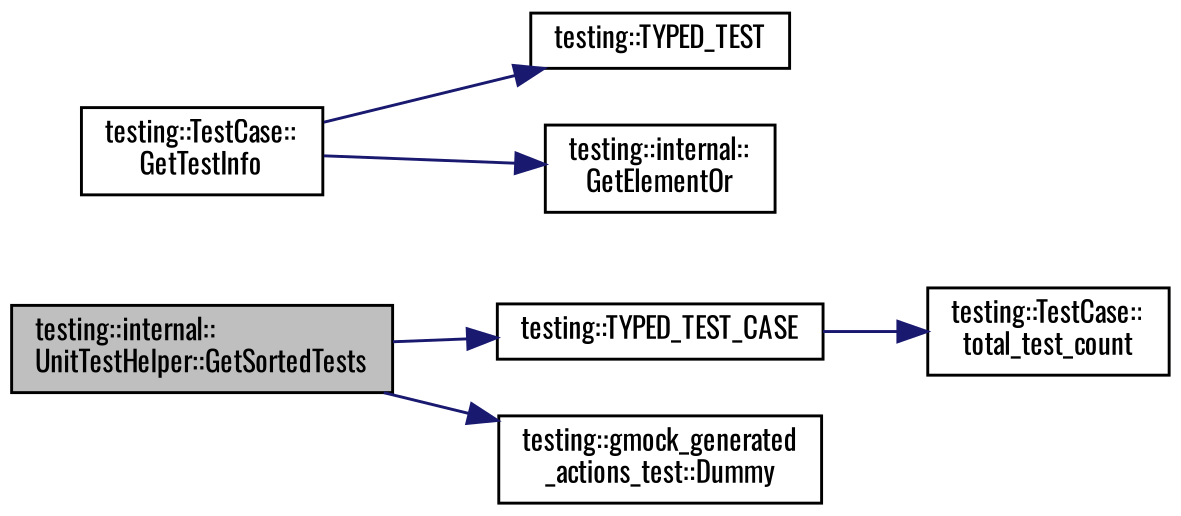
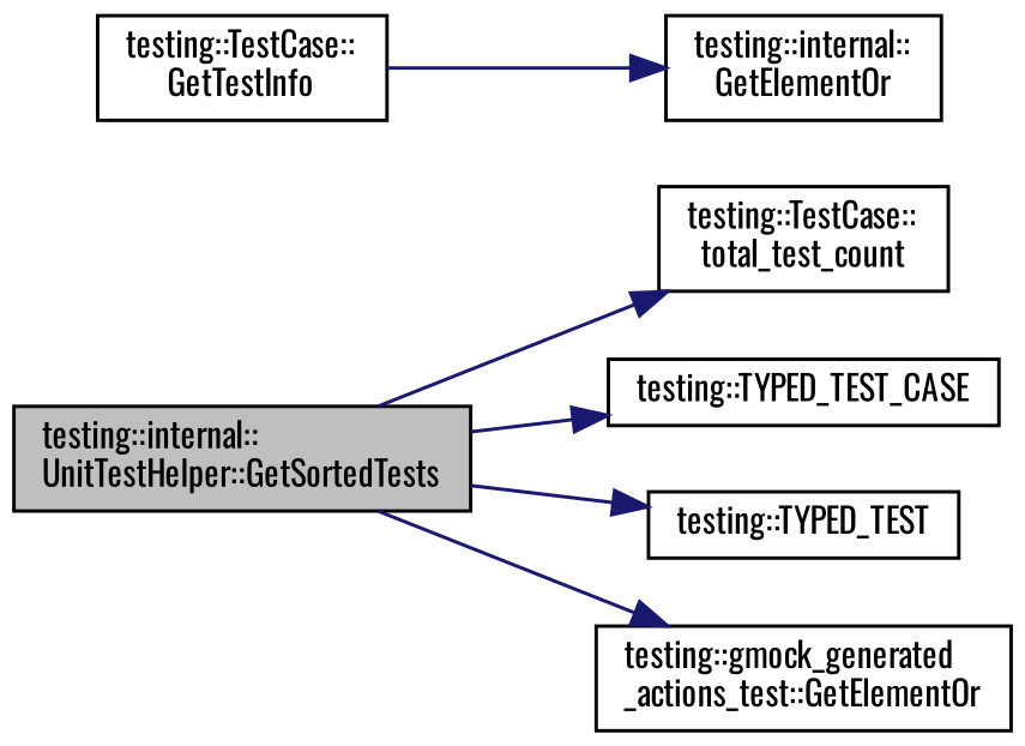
  digraph {
    fontname=Oswald
    rankdir=LR
    node [color=black fillcolor=white fontname=Oswald fontsize=10 shape=record style=filled]
    edge [color=midnightblue fontname=Oswald fontsize=10 labelfontname=Helvetica labelfontsize=10 style=solid]
    n1 [fillcolor=grey75 fontcolor=black height=0.2 label="testing::internal::\lUnitTestHelper::GetSortedTests" width=0.4]
    n2 [height=0.2 label="testing::TestCase::\ltotal_test_count" width=0.4]
    n3 [height=0.2 label="testing::TYPED_TEST_CASE" width=0.4]
    n4 [height=0.2 label="testing::TYPED_TEST" width=0.4]
-   n5 [height=0.2 label="testing::gmock_generated\l_actions_test::Dummy" width=0.4]
+   n5 [height=0.2 label="testing::gmock_generated\l_actions_test::GetElementOr" width=0.4]
    n6 [height=0.2 label="testing::TestCase::\lGetTestInfo" width=0.4]
    n7 [height=0.2 label="testing::internal::\lGetElementOr" width=0.4]
-   n3 -> n2
+   n1 -> n2
    n1 -> n3
-   n6 -> n4
+   n1 -> n4
    n1 -> n5
    n6 -> n7
  }
